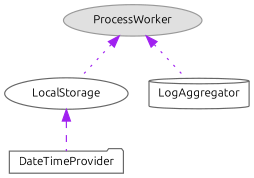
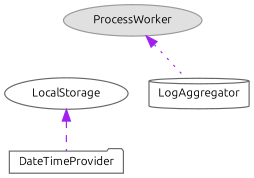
  digraph {
    fontname=Ubuntu
    rankdir=TB
    node [color=grey40 fillcolor=white fontname=Ubuntu fontsize=10 shape=ellipse style=filled]
    edge [color=purple dir=back fontname=Ubuntu fontsize=10 labelfontname=Helvetica labelfontsize=10 style=dotted]
    n1 [color=grey60 fillcolor="#E0E0E0" height=0.2 label=ProcessWorker width=0.4]
    n2 [height=0.2 label=LocalStorage width=0.4]
    n3 [height=0.2 label=LogAggregator shape=cylinder width=0.4]
    n4 [height=0.2 label=DateTimeProvider shape=folder width=0.4]
-   n1 -> n2
    n1 -> n3
    n2 -> n4 [style=dashed]
  }
